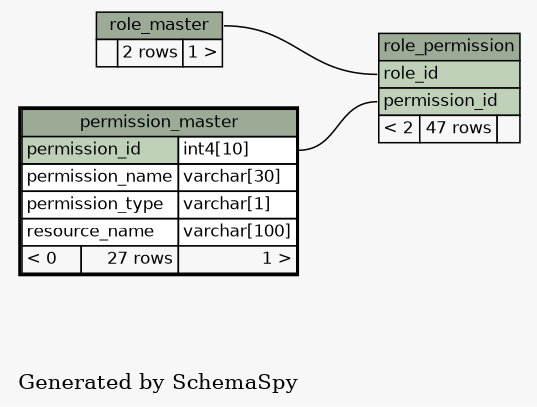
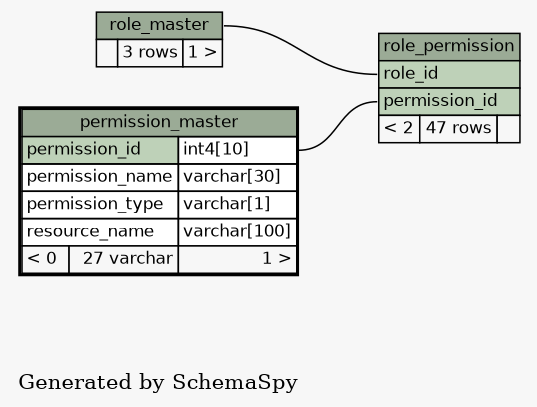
  digraph {
    bgcolor="#f7f7f7"
    label="\nGenerated by SchemaSpy"
    labeljust=l
    rankdir=RL
    node [fontname=Helvetica fontsize=11 shape=plaintext]
    edge [arrowhead=none arrowsize=0.8 arrowtail=crowtee]
    n1 [label=<     <TABLE BORDER="0" CELLBORDER="1" CELLSPACING="0" BGCOLOR="#ffffff">       <TR><TD PORT="role_permission.heading" COLSPAN="3" BGCOLOR="#9bab96" ALIGN="CENTER">role_permission</TD></TR>       <TR><TD PORT="role_id" COLSPAN="3" BGCOLOR="#bed1b8" ALIGN="LEFT">role_id</TD></TR>       <TR><TD PORT="permission_id" COLSPAN="3" BGCOLOR="#bed1b8" ALIGN="LEFT">permission_id</TD></TR>       <TR><TD ALIGN="LEFT" BGCOLOR="#f7f7f7">&lt; 2</TD><TD ALIGN="RIGHT" BGCOLOR="#f7f7f7">47 rows</TD><TD ALIGN="RIGHT" BGCOLOR="#f7f7f7">  </TD></TR>     </TABLE>>]
-   n2 [label=<     <TABLE BORDER="2" CELLBORDER="1" CELLSPACING="0" BGCOLOR="#ffffff">       <TR><TD PORT="permission_master.heading" COLSPAN="3" BGCOLOR="#9bab96" ALIGN="CENTER">permission_master</TD></TR>       <TR><TD PORT="permission_id" COLSPAN="2" BGCOLOR="#bed1b8" ALIGN="LEFT">permission_id</TD><TD PORT="permission_id.type" ALIGN="LEFT">int4[10]</TD></TR>       <TR><TD PORT="permission_name" COLSPAN="2" ALIGN="LEFT">permission_name</TD><TD PORT="permission_name.type" ALIGN="LEFT">varchar[30]</TD></TR>       <TR><TD PORT="permission_type" COLSPAN="2" ALIGN="LEFT">permission_type</TD><TD PORT="permission_type.type" ALIGN="LEFT">varchar[1]</TD></TR>       <TR><TD PORT="resource_name" COLSPAN="2" ALIGN="LEFT">resource_name</TD><TD PORT="resource_name.type" ALIGN="LEFT">varchar[100]</TD></TR>       <TR><TD ALIGN="LEFT" BGCOLOR="#f7f7f7">&lt; 0</TD><TD ALIGN="RIGHT" BGCOLOR="#f7f7f7">27 rows</TD><TD ALIGN="RIGHT" BGCOLOR="#f7f7f7">1 &gt;</TD></TR>     </TABLE>>]
-   n3 [label=<     <TABLE BORDER="0" CELLBORDER="1" CELLSPACING="0" BGCOLOR="#ffffff">       <TR><TD PORT="role_master.heading" COLSPAN="3" BGCOLOR="#9bab96" ALIGN="CENTER">role_master</TD></TR>       <TR><TD ALIGN="LEFT" BGCOLOR="#f7f7f7">  </TD><TD ALIGN="RIGHT" BGCOLOR="#f7f7f7">2 rows</TD><TD ALIGN="RIGHT" BGCOLOR="#f7f7f7">1 &gt;</TD></TR>     </TABLE>>]
+   n2 [label=<     <TABLE BORDER="2" CELLBORDER="1" CELLSPACING="0" BGCOLOR="#ffffff">       <TR><TD PORT="permission_master.heading" COLSPAN="3" BGCOLOR="#9bab96" ALIGN="CENTER">permission_master</TD></TR>       <TR><TD PORT="permission_id" COLSPAN="2" BGCOLOR="#bed1b8" ALIGN="LEFT">permission_id</TD><TD PORT="permission_id.type" ALIGN="LEFT">int4[10]</TD></TR>       <TR><TD PORT="permission_name" COLSPAN="2" ALIGN="LEFT">permission_name</TD><TD PORT="permission_name.type" ALIGN="LEFT">varchar[30]</TD></TR>       <TR><TD PORT="permission_type" COLSPAN="2" ALIGN="LEFT">permission_type</TD><TD PORT="permission_type.type" ALIGN="LEFT">varchar[1]</TD></TR>       <TR><TD PORT="resource_name" COLSPAN="2" ALIGN="LEFT">resource_name</TD><TD PORT="resource_name.type" ALIGN="LEFT">varchar[100]</TD></TR>       <TR><TD ALIGN="LEFT" BGCOLOR="#f7f7f7">&lt; 0</TD><TD ALIGN="RIGHT" BGCOLOR="#f7f7f7">27 varchar</TD><TD ALIGN="RIGHT" BGCOLOR="#f7f7f7">1 &gt;</TD></TR>     </TABLE>>]
+   n3 [label=<     <TABLE BORDER="0" CELLBORDER="1" CELLSPACING="0" BGCOLOR="#ffffff">       <TR><TD PORT="role_master.heading" COLSPAN="3" BGCOLOR="#9bab96" ALIGN="CENTER">role_master</TD></TR>       <TR><TD ALIGN="LEFT" BGCOLOR="#f7f7f7">  </TD><TD ALIGN="RIGHT" BGCOLOR="#f7f7f7">3 rows</TD><TD ALIGN="RIGHT" BGCOLOR="#f7f7f7">1 &gt;</TD></TR>     </TABLE>>]
    n1 -> n2 [headport="permission_id.type:e" tailport="permission_id:w"]
    n1 -> n3 [headport="role_master.heading:e" tailport="role_id:w"]
  }
